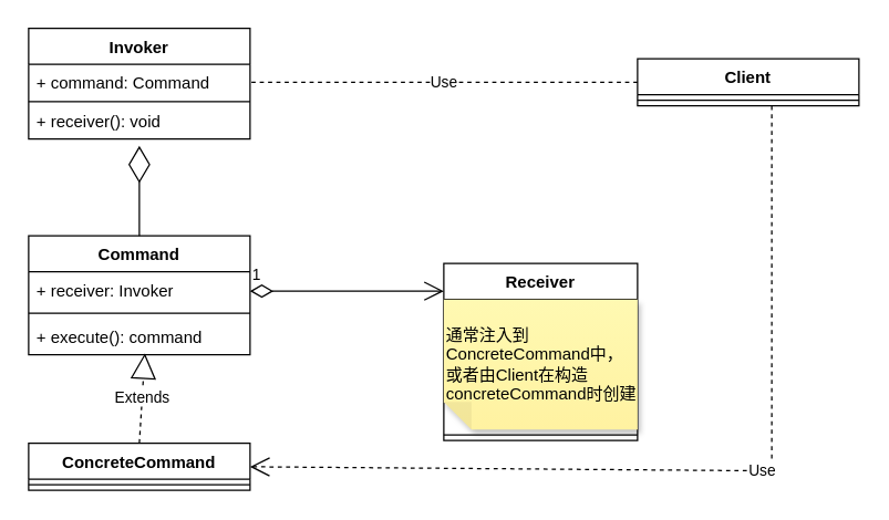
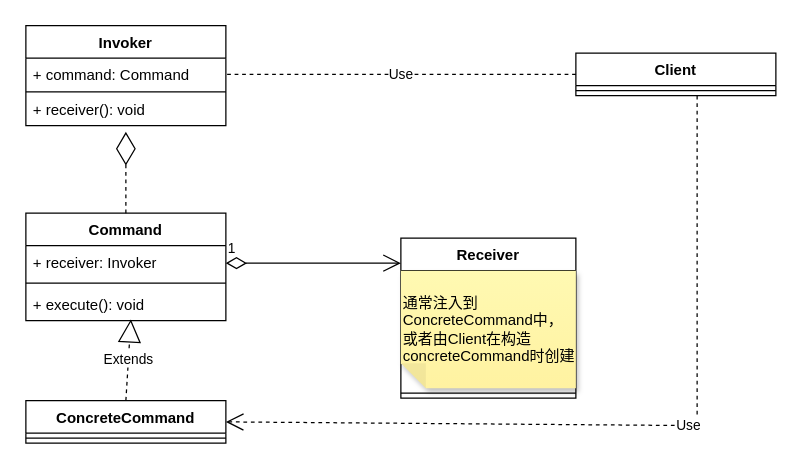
  <mxCell id="0" />
  <mxCell id="1" parent="0" />
  <mxCell id="2" value="Command" style="swimlane;fontStyle=1;align=center;verticalAlign=top;childLayout=stackLayout;horizontal=1;startSize=26;horizontalStack=0;resizeParent=1;resizeParentMax=0;resizeLast=0;collapsible=1;marginBottom=0;whiteSpace=wrap;html=1;" vertex="1" parent="1"><mxGeometry x="20" y="170" width="160" height="86" as="geometry" /></mxCell>
  <mxCell id="3" value="+ receiver: Invoker" style="text;strokeColor=none;fillColor=none;align=left;verticalAlign=top;spacingLeft=4;spacingRight=4;overflow=hidden;rotatable=0;points=[[0,0.5],[1,0.5]];portConstraint=eastwest;whiteSpace=wrap;html=1;" vertex="1" parent="2"><mxGeometry y="26" width="160" height="26" as="geometry" /></mxCell>
  <mxCell id="4" value="" style="line;strokeWidth=1;fillColor=none;align=left;verticalAlign=middle;spacingTop=-1;spacingLeft=3;spacingRight=3;rotatable=0;labelPosition=right;points=[];portConstraint=eastwest;strokeColor=inherit;" vertex="1" parent="2"><mxGeometry y="52" width="160" height="8" as="geometry" /></mxCell>
- <mxCell id="5" value="+ execute(): command" style="text;strokeColor=none;fillColor=none;align=left;verticalAlign=top;spacingLeft=4;spacingRight=4;overflow=hidden;rotatable=0;points=[[0,0.5],[1,0.5]];portConstraint=eastwest;whiteSpace=wrap;html=1;" vertex="1" parent="2"><mxGeometry y="60" width="160" height="26" as="geometry" /></mxCell>
+ <mxCell id="5" value="+ execute(): void" style="text;strokeColor=none;fillColor=none;align=left;verticalAlign=top;spacingLeft=4;spacingRight=4;overflow=hidden;rotatable=0;points=[[0,0.5],[1,0.5]];portConstraint=eastwest;whiteSpace=wrap;html=1;" vertex="1" parent="2"><mxGeometry y="60" width="160" height="26" as="geometry" /></mxCell>
  <mxCell id="6" value="Receiver" style="swimlane;fontStyle=1;align=center;verticalAlign=top;childLayout=stackLayout;horizontal=1;startSize=26;horizontalStack=0;resizeParent=1;resizeParentMax=0;resizeLast=0;collapsible=1;marginBottom=0;whiteSpace=wrap;html=1;" vertex="1" parent="1"><mxGeometry x="320" y="190" width="140" height="128" as="geometry" /></mxCell>
  <mxCell id="7" value="通常注入到ConcreteCommand中，或者由Client在构造concreteCommand时创建" style="shape=note;whiteSpace=wrap;html=1;backgroundOutline=1;fontColor=#000000;darkOpacity=0.05;fillColor=#FFF9B2;strokeColor=none;fillStyle=solid;direction=west;gradientDirection=north;gradientColor=#FFF2A1;shadow=1;size=20;pointerEvents=1;align=left;" vertex="1" parent="6"><mxGeometry y="26" width="140" height="94" as="geometry" /></mxCell>
  <mxCell id="8" value="" style="line;strokeWidth=1;fillColor=none;align=left;verticalAlign=middle;spacingTop=-1;spacingLeft=3;spacingRight=3;rotatable=0;labelPosition=right;points=[];portConstraint=eastwest;strokeColor=inherit;" vertex="1" parent="6"><mxGeometry y="120" width="140" height="8" as="geometry" /></mxCell>
  <mxCell id="9" value="ConcreteCommand" style="swimlane;fontStyle=1;align=center;verticalAlign=top;childLayout=stackLayout;horizontal=1;startSize=26;horizontalStack=0;resizeParent=1;resizeParentMax=0;resizeLast=0;collapsible=1;marginBottom=0;whiteSpace=wrap;html=1;" vertex="1" parent="1"><mxGeometry x="20" y="320" width="160" height="34" as="geometry" /></mxCell>
  <mxCell id="10" value="" style="line;strokeWidth=1;fillColor=none;align=left;verticalAlign=middle;spacingTop=-1;spacingLeft=3;spacingRight=3;rotatable=0;labelPosition=right;points=[];portConstraint=eastwest;strokeColor=inherit;" vertex="1" parent="9"><mxGeometry y="26" width="160" height="8" as="geometry" /></mxCell>
  <mxCell id="11" value="Extends" style="endArrow=block;endSize=16;endFill=0;html=1;rounded=0;exitX=0.5;exitY=0;exitDx=0;exitDy=0;entryX=0.525;entryY=0.962;entryDx=0;entryDy=0;entryPerimeter=0;dashed=1;" edge="1" parent="1" source="9" target="5"><mxGeometry width="160" relative="1" as="geometry"><mxPoint x="-260" y="280" as="sourcePoint" /><mxPoint x="100" y="260" as="targetPoint" /></mxGeometry></mxCell>
  <mxCell id="12" value="1" style="endArrow=open;html=1;endSize=12;startArrow=diamondThin;startSize=14;startFill=0;edgeStyle=orthogonalEdgeStyle;align=left;verticalAlign=bottom;rounded=0;" edge="1" parent="1"><mxGeometry x="-1" y="3" relative="1" as="geometry"><mxPoint x="180" y="210" as="sourcePoint" /><mxPoint x="320" y="210" as="targetPoint" /></mxGeometry></mxCell>
  <mxCell id="13" value="Invoker" style="swimlane;fontStyle=1;align=center;verticalAlign=top;childLayout=stackLayout;horizontal=1;startSize=26;horizontalStack=0;resizeParent=1;resizeParentMax=0;resizeLast=0;collapsible=1;marginBottom=0;whiteSpace=wrap;html=1;" vertex="1" parent="1"><mxGeometry x="20" y="20" width="160" height="80" as="geometry" /></mxCell>
  <mxCell id="14" value="+ command: Command" style="text;strokeColor=none;fillColor=none;align=left;verticalAlign=top;spacingLeft=4;spacingRight=4;overflow=hidden;rotatable=0;points=[[0,0.5],[1,0.5]];portConstraint=eastwest;whiteSpace=wrap;html=1;" vertex="1" parent="13"><mxGeometry y="26" width="160" height="26" as="geometry" /></mxCell>
  <mxCell id="15" value="" style="line;strokeWidth=1;fillColor=none;align=left;verticalAlign=middle;spacingTop=-1;spacingLeft=3;spacingRight=3;rotatable=0;labelPosition=right;points=[];portConstraint=eastwest;strokeColor=inherit;" vertex="1" parent="13"><mxGeometry y="52" width="160" height="2" as="geometry" /></mxCell>
  <mxCell id="16" value="+ receiver(): void" style="text;strokeColor=none;fillColor=none;align=left;verticalAlign=top;spacingLeft=4;spacingRight=4;overflow=hidden;rotatable=0;points=[[0,0.5],[1,0.5]];portConstraint=eastwest;whiteSpace=wrap;html=1;" vertex="1" parent="13"><mxGeometry y="54" width="160" height="26" as="geometry" /></mxCell>
- <mxCell id="17" value="" style="endArrow=diamondThin;endFill=0;endSize=24;html=1;rounded=0;entryX=0.5;entryY=1.192;entryDx=0;entryDy=0;entryPerimeter=0;exitX=0.5;exitY=0;exitDx=0;exitDy=0;" edge="1" parent="1" source="2" target="16"><mxGeometry width="160" relative="1" as="geometry"><mxPoint x="180" y="-10" as="sourcePoint" /><mxPoint x="340" y="-10" as="targetPoint" /></mxGeometry></mxCell>
+ <mxCell id="17" value="" style="endArrow=diamondThin;endFill=0;endSize=24;html=1;rounded=0;entryX=0.5;entryY=1.192;entryDx=0;entryDy=0;entryPerimeter=0;exitX=0.5;exitY=0;exitDx=0;exitDy=0;dashed=1;" edge="1" parent="1" source="2" target="16"><mxGeometry width="160" relative="1" as="geometry"><mxPoint x="180" y="-10" as="sourcePoint" /><mxPoint x="340" y="-10" as="targetPoint" /></mxGeometry></mxCell>
  <mxCell id="18" value="Client" style="swimlane;fontStyle=1;align=center;verticalAlign=top;childLayout=stackLayout;horizontal=1;startSize=26;horizontalStack=0;resizeParent=1;resizeParentMax=0;resizeLast=0;collapsible=1;marginBottom=0;whiteSpace=wrap;html=1;" vertex="1" parent="1"><mxGeometry x="460" y="42" width="160" height="34" as="geometry" /></mxCell>
  <mxCell id="19" value="" style="line;strokeWidth=1;fillColor=none;align=left;verticalAlign=middle;spacingTop=-1;spacingLeft=3;spacingRight=3;rotatable=0;labelPosition=right;points=[];portConstraint=eastwest;strokeColor=inherit;" vertex="1" parent="18"><mxGeometry y="26" width="160" height="8" as="geometry" /></mxCell>
  <mxCell id="20" value="Use" style="endArrow=none;endSize=12;dashed=1;html=1;rounded=0;exitX=0;exitY=0.5;exitDx=0;exitDy=0;entryX=1;entryY=0.5;entryDx=0;entryDy=0;" edge="1" parent="1" source="18" target="14"><mxGeometry width="160" relative="1" as="geometry"><mxPoint x="180" y="90" as="sourcePoint" /><mxPoint x="340" y="90" as="targetPoint" /></mxGeometry></mxCell>
  <mxCell id="21" value="Use" style="endArrow=open;endSize=12;dashed=1;html=1;rounded=0;exitX=0.5;exitY=1;exitDx=0;exitDy=0;entryX=1;entryY=0.5;entryDx=0;entryDy=0;" edge="1" parent="1" target="9"><mxGeometry x="-0.154" width="160" relative="1" as="geometry"><mxPoint x="557" y="76" as="sourcePoint" /><mxPoint x="510" y="360" as="targetPoint" /><Array as="points"><mxPoint x="557" y="340" /></Array><mxPoint as="offset" /></mxGeometry></mxCell>
